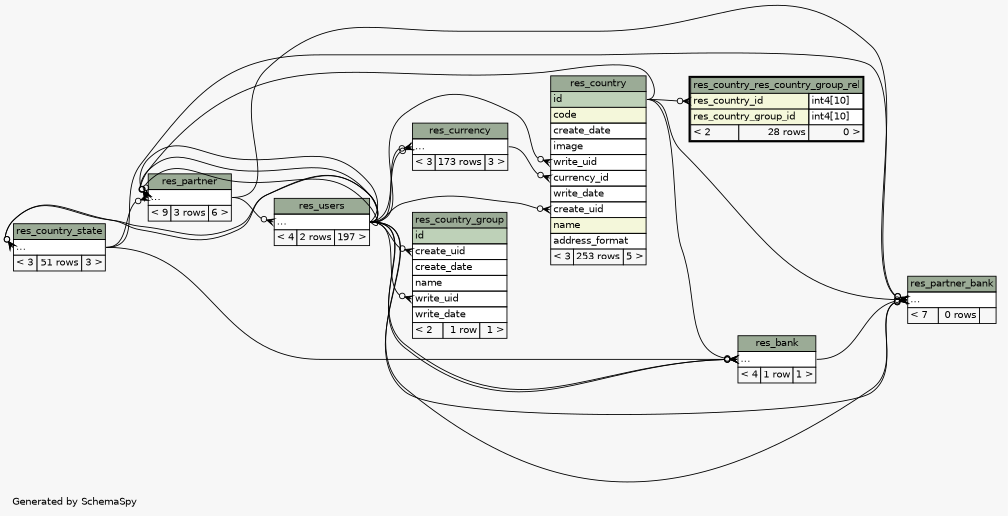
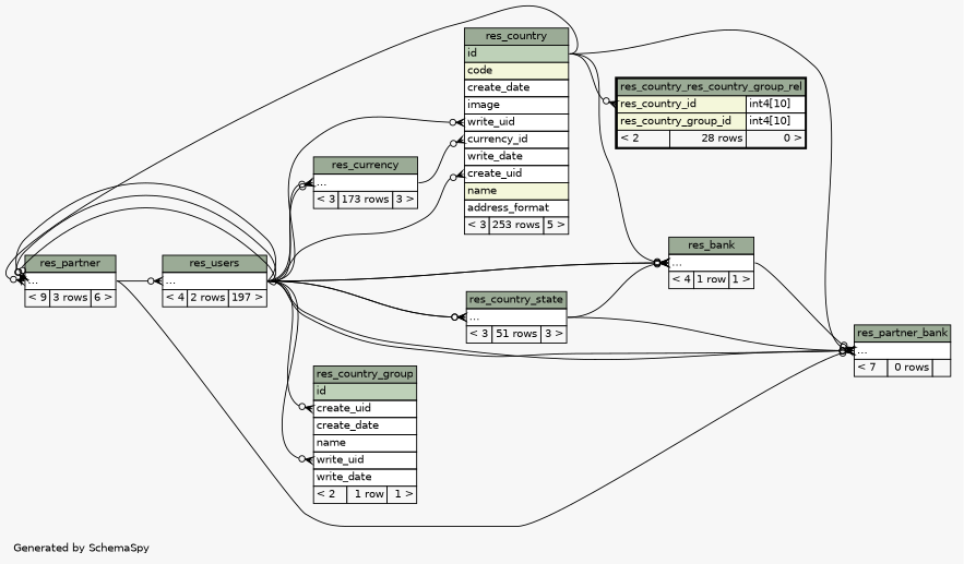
  digraph {
    bgcolor="#f7f7f7"
    fontname=Helvetica
    fontsize=11
    label="\nGenerated by SchemaSpy"
    labeljust=l
    nodesep=0.18
    rankdir=RL
    ranksep=0.46
    node [fontname=Helvetica fontsize=11 shape=plaintext]
    edge [arrowhead=none arrowsize=0.8 arrowtail=crowodot dir=back headport="elipses:e" tailport="elipses:w"]
    n1 [label=<     <TABLE BORDER="0" CELLBORDER="1" CELLSPACING="0" BGCOLOR="#ffffff">       <TR><TD COLSPAN="3" BGCOLOR="#9bab96" ALIGN="CENTER">res_bank</TD></TR>       <TR><TD PORT="elipses" COLSPAN="3" ALIGN="LEFT">...</TD></TR>       <TR><TD ALIGN="LEFT" BGCOLOR="#f7f7f7">&lt; 4</TD><TD ALIGN="RIGHT" BGCOLOR="#f7f7f7">1 row</TD><TD ALIGN="RIGHT" BGCOLOR="#f7f7f7">1 &gt;</TD></TR>     </TABLE>>]
    n2 [label=<     <TABLE BORDER="0" CELLBORDER="1" CELLSPACING="0" BGCOLOR="#ffffff">       <TR><TD COLSPAN="3" BGCOLOR="#9bab96" ALIGN="CENTER">res_country</TD></TR>       <TR><TD PORT="id" COLSPAN="3" BGCOLOR="#bed1b8" ALIGN="LEFT">id</TD></TR>       <TR><TD PORT="code" COLSPAN="3" BGCOLOR="#f4f7da" ALIGN="LEFT">code</TD></TR>       <TR><TD PORT="create_date" COLSPAN="3" ALIGN="LEFT">create_date</TD></TR>       <TR><TD PORT="image" COLSPAN="3" ALIGN="LEFT">image</TD></TR>       <TR><TD PORT="write_uid" COLSPAN="3" ALIGN="LEFT">write_uid</TD></TR>       <TR><TD PORT="currency_id" COLSPAN="3" ALIGN="LEFT">currency_id</TD></TR>       <TR><TD PORT="write_date" COLSPAN="3" ALIGN="LEFT">write_date</TD></TR>       <TR><TD PORT="create_uid" COLSPAN="3" ALIGN="LEFT">create_uid</TD></TR>       <TR><TD PORT="name" COLSPAN="3" BGCOLOR="#f4f7da" ALIGN="LEFT">name</TD></TR>       <TR><TD PORT="address_format" COLSPAN="3" ALIGN="LEFT">address_format</TD></TR>       <TR><TD ALIGN="LEFT" BGCOLOR="#f7f7f7">&lt; 3</TD><TD ALIGN="RIGHT" BGCOLOR="#f7f7f7">253 rows</TD><TD ALIGN="RIGHT" BGCOLOR="#f7f7f7">5 &gt;</TD></TR>     </TABLE>>]
    n3 [label=<     <TABLE BORDER="0" CELLBORDER="1" CELLSPACING="0" BGCOLOR="#ffffff">       <TR><TD COLSPAN="3" BGCOLOR="#9bab96" ALIGN="CENTER">res_users</TD></TR>       <TR><TD PORT="elipses" COLSPAN="3" ALIGN="LEFT">...</TD></TR>       <TR><TD ALIGN="LEFT" BGCOLOR="#f7f7f7">&lt; 4</TD><TD ALIGN="RIGHT" BGCOLOR="#f7f7f7">2 rows</TD><TD ALIGN="RIGHT" BGCOLOR="#f7f7f7">197 &gt;</TD></TR>     </TABLE>>]
    n4 [label=<     <TABLE BORDER="0" CELLBORDER="1" CELLSPACING="0" BGCOLOR="#ffffff">       <TR><TD COLSPAN="3" BGCOLOR="#9bab96" ALIGN="CENTER">res_country_state</TD></TR>       <TR><TD PORT="elipses" COLSPAN="3" ALIGN="LEFT">...</TD></TR>       <TR><TD ALIGN="LEFT" BGCOLOR="#f7f7f7">&lt; 3</TD><TD ALIGN="RIGHT" BGCOLOR="#f7f7f7">51 rows</TD><TD ALIGN="RIGHT" BGCOLOR="#f7f7f7">3 &gt;</TD></TR>     </TABLE>>]
    n5 [label=<     <TABLE BORDER="0" CELLBORDER="1" CELLSPACING="0" BGCOLOR="#ffffff">       <TR><TD COLSPAN="3" BGCOLOR="#9bab96" ALIGN="CENTER">res_currency</TD></TR>       <TR><TD PORT="elipses" COLSPAN="3" ALIGN="LEFT">...</TD></TR>       <TR><TD ALIGN="LEFT" BGCOLOR="#f7f7f7">&lt; 3</TD><TD ALIGN="RIGHT" BGCOLOR="#f7f7f7">173 rows</TD><TD ALIGN="RIGHT" BGCOLOR="#f7f7f7">3 &gt;</TD></TR>     </TABLE>>]
    n6 [label=<     <TABLE BORDER="0" CELLBORDER="1" CELLSPACING="0" BGCOLOR="#ffffff">       <TR><TD COLSPAN="3" BGCOLOR="#9bab96" ALIGN="CENTER">res_partner</TD></TR>       <TR><TD PORT="elipses" COLSPAN="3" ALIGN="LEFT">...</TD></TR>       <TR><TD ALIGN="LEFT" BGCOLOR="#f7f7f7">&lt; 9</TD><TD ALIGN="RIGHT" BGCOLOR="#f7f7f7">3 rows</TD><TD ALIGN="RIGHT" BGCOLOR="#f7f7f7">6 &gt;</TD></TR>     </TABLE>>]
    n7 [label=<     <TABLE BORDER="0" CELLBORDER="1" CELLSPACING="0" BGCOLOR="#ffffff">       <TR><TD COLSPAN="3" BGCOLOR="#9bab96" ALIGN="CENTER">res_country_group</TD></TR>       <TR><TD PORT="id" COLSPAN="3" BGCOLOR="#bed1b8" ALIGN="LEFT">id</TD></TR>       <TR><TD PORT="create_uid" COLSPAN="3" ALIGN="LEFT">create_uid</TD></TR>       <TR><TD PORT="create_date" COLSPAN="3" ALIGN="LEFT">create_date</TD></TR>       <TR><TD PORT="name" COLSPAN="3" ALIGN="LEFT">name</TD></TR>       <TR><TD PORT="write_uid" COLSPAN="3" ALIGN="LEFT">write_uid</TD></TR>       <TR><TD PORT="write_date" COLSPAN="3" ALIGN="LEFT">write_date</TD></TR>       <TR><TD ALIGN="LEFT" BGCOLOR="#f7f7f7">&lt; 2</TD><TD ALIGN="RIGHT" BGCOLOR="#f7f7f7">1 row</TD><TD ALIGN="RIGHT" BGCOLOR="#f7f7f7">1 &gt;</TD></TR>     </TABLE>>]
    n8 [label=<     <TABLE BORDER="2" CELLBORDER="1" CELLSPACING="0" BGCOLOR="#ffffff">       <TR><TD COLSPAN="3" BGCOLOR="#9bab96" ALIGN="CENTER">res_country_res_country_group_rel</TD></TR>       <TR><TD PORT="res_country_id" COLSPAN="2" BGCOLOR="#f4f7da" ALIGN="LEFT">res_country_id</TD><TD PORT="res_country_id.type" ALIGN="LEFT">int4[10]</TD></TR>       <TR><TD PORT="res_country_group_id" COLSPAN="2" BGCOLOR="#f4f7da" ALIGN="LEFT">res_country_group_id</TD><TD PORT="res_country_group_id.type" ALIGN="LEFT">int4[10]</TD></TR>       <TR><TD ALIGN="LEFT" BGCOLOR="#f7f7f7">&lt; 2</TD><TD ALIGN="RIGHT" BGCOLOR="#f7f7f7">28 rows</TD><TD ALIGN="RIGHT" BGCOLOR="#f7f7f7">0 &gt;</TD></TR>     </TABLE>>]
    n9 [label=<     <TABLE BORDER="0" CELLBORDER="1" CELLSPACING="0" BGCOLOR="#ffffff">       <TR><TD COLSPAN="3" BGCOLOR="#9bab96" ALIGN="CENTER">res_partner_bank</TD></TR>       <TR><TD PORT="elipses" COLSPAN="3" ALIGN="LEFT">...</TD></TR>       <TR><TD ALIGN="LEFT" BGCOLOR="#f7f7f7">&lt; 7</TD><TD ALIGN="RIGHT" BGCOLOR="#f7f7f7">0 rows</TD><TD ALIGN="RIGHT" BGCOLOR="#f7f7f7">  </TD></TR>     </TABLE>>]
    n1 -> n2 [headport="id:e"]
    n1 -> n3
    n1 -> n3
    n1 -> n4
    n2 -> n3 [tailport="create_uid:w"]
    n2 -> n3 [tailport="write_uid:w"]
    n2 -> n5 [tailport="currency_id:w"]
    n3 -> n6
    n4 -> n3
    n4 -> n3
    n5 -> n3
    n5 -> n3
    n6 -> n2 [headport="id:e"]
    n6 -> n3
    n6 -> n3
    n6 -> n3
-   n6 -> n4
    n7 -> n3 [tailport="create_uid:w"]
    n7 -> n3 [tailport="write_uid:w"]
    n8 -> n2 [headport="id:e" tailport="res_country_id:w"]
    n9 -> n1
    n9 -> n2 [headport="id:e"]
    n9 -> n3
    n9 -> n3
    n9 -> n4
    n9 -> n6
  }
